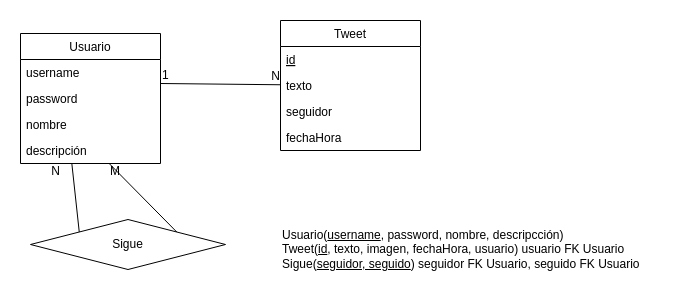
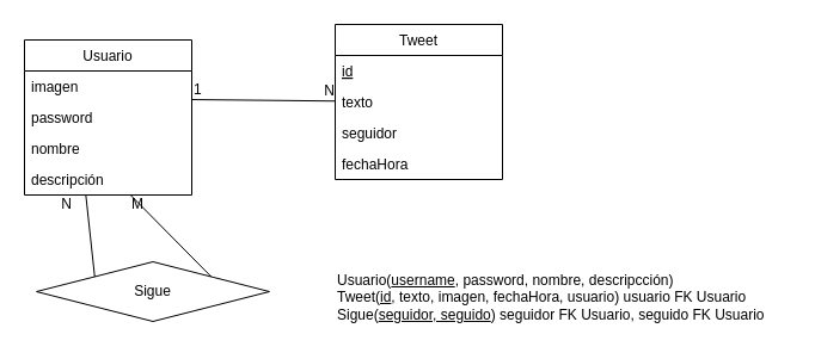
  <mxCell id="0" />
  <mxCell id="1" parent="0" />
  <mxCell id="2" value="Usuario" style="swimlane;fontStyle=0;childLayout=stackLayout;horizontal=1;startSize=26;fillColor=none;horizontalStack=0;resizeParent=1;resizeParentMax=0;resizeLast=0;collapsible=1;marginBottom=0;" vertex="1" parent="1"><mxGeometry x="20" y="33" width="140" height="130" as="geometry" /></mxCell>
- <mxCell id="3" value="username" style="text;strokeColor=none;fillColor=none;align=left;verticalAlign=top;spacingLeft=4;spacingRight=4;overflow=hidden;rotatable=0;points=[[0,0.5],[1,0.5]];portConstraint=eastwest;" vertex="1" parent="2"><mxGeometry y="26" width="140" height="26" as="geometry" /></mxCell>
+ <mxCell id="3" value="imagen" style="text;strokeColor=none;fillColor=none;align=left;verticalAlign=top;spacingLeft=4;spacingRight=4;overflow=hidden;rotatable=0;points=[[0,0.5],[1,0.5]];portConstraint=eastwest;" vertex="1" parent="2"><mxGeometry y="26" width="140" height="26" as="geometry" /></mxCell>
  <mxCell id="4" value="password" style="text;strokeColor=none;fillColor=none;align=left;verticalAlign=top;spacingLeft=4;spacingRight=4;overflow=hidden;rotatable=0;points=[[0,0.5],[1,0.5]];portConstraint=eastwest;" vertex="1" parent="2"><mxGeometry y="52" width="140" height="26" as="geometry" /></mxCell>
  <mxCell id="5" value="nombre" style="text;strokeColor=none;fillColor=none;align=left;verticalAlign=top;spacingLeft=4;spacingRight=4;overflow=hidden;rotatable=0;points=[[0,0.5],[1,0.5]];portConstraint=eastwest;" vertex="1" parent="2"><mxGeometry y="78" width="140" height="26" as="geometry" /></mxCell>
  <mxCell id="6" value="descripción" style="text;strokeColor=none;fillColor=none;align=left;verticalAlign=top;spacingLeft=4;spacingRight=4;overflow=hidden;rotatable=0;points=[[0,0.5],[1,0.5]];portConstraint=eastwest;" vertex="1" parent="2"><mxGeometry y="104" width="140" height="26" as="geometry" /></mxCell>
  <mxCell id="7" value="Sigue" style="shape=rhombus;perimeter=rhombusPerimeter;whiteSpace=wrap;html=1;align=center;" vertex="1" parent="1"><mxGeometry x="30" y="219" width="195" height="50" as="geometry" /></mxCell>
  <mxCell id="8" value="" style="endArrow=none;html=1;rounded=0;exitX=0;exitY=0;exitDx=0;exitDy=0;" edge="1" parent="1" source="7"><mxGeometry relative="1" as="geometry"><mxPoint x="-70" y="209" as="sourcePoint" /><mxPoint x="71.33" y="163" as="targetPoint" /></mxGeometry></mxCell>
  <mxCell id="9" value="N" style="resizable=0;html=1;align=right;verticalAlign=bottom;" connectable="0" vertex="1" parent="8"><mxGeometry x="1" relative="1" as="geometry"><mxPoint x="-11" y="16" as="offset" /></mxGeometry></mxCell>
  <mxCell id="10" value="" style="endArrow=none;html=1;rounded=0;exitX=1;exitY=0;exitDx=0;exitDy=0;" edge="1" parent="1" source="7"><mxGeometry relative="1" as="geometry"><mxPoint x="100" y="189" as="sourcePoint" /><mxPoint x="108.67" y="163" as="targetPoint" /></mxGeometry></mxCell>
  <mxCell id="11" value="M" style="resizable=0;html=1;align=right;verticalAlign=bottom;" connectable="0" vertex="1" parent="10"><mxGeometry x="1" relative="1" as="geometry"><mxPoint x="11" y="16" as="offset" /></mxGeometry></mxCell>
  <mxCell id="12" value="Tweet" style="swimlane;fontStyle=0;childLayout=stackLayout;horizontal=1;startSize=26;fillColor=none;horizontalStack=0;resizeParent=1;resizeParentMax=0;resizeLast=0;collapsible=1;marginBottom=0;" vertex="1" parent="1"><mxGeometry x="280" y="20" width="140" height="130" as="geometry" /></mxCell>
  <mxCell id="13" value="id" style="text;strokeColor=none;fillColor=none;align=left;verticalAlign=top;spacingLeft=4;spacingRight=4;overflow=hidden;rotatable=0;points=[[0,0.5],[1,0.5]];portConstraint=eastwest;fontStyle=4" vertex="1" parent="12"><mxGeometry y="26" width="140" height="26" as="geometry" /></mxCell>
  <mxCell id="14" value="texto" style="text;strokeColor=none;fillColor=none;align=left;verticalAlign=top;spacingLeft=4;spacingRight=4;overflow=hidden;rotatable=0;points=[[0,0.5],[1,0.5]];portConstraint=eastwest;" vertex="1" parent="12"><mxGeometry y="52" width="140" height="26" as="geometry" /></mxCell>
  <mxCell id="15" value="seguidor" style="text;strokeColor=none;fillColor=none;align=left;verticalAlign=top;spacingLeft=4;spacingRight=4;overflow=hidden;rotatable=0;points=[[0,0.5],[1,0.5]];portConstraint=eastwest;" vertex="1" parent="12"><mxGeometry y="78" width="140" height="26" as="geometry" /></mxCell>
  <mxCell id="16" value="fechaHora" style="text;strokeColor=none;fillColor=none;align=left;verticalAlign=top;spacingLeft=4;spacingRight=4;overflow=hidden;rotatable=0;points=[[0,0.5],[1,0.5]];portConstraint=eastwest;" vertex="1" parent="12"><mxGeometry y="104" width="140" height="26" as="geometry" /></mxCell>
  <mxCell id="17" value="" style="endArrow=none;html=1;rounded=0;" edge="1" parent="1" target="12"><mxGeometry relative="1" as="geometry"><mxPoint x="160" y="83" as="sourcePoint" /><mxPoint x="320" y="83" as="targetPoint" /></mxGeometry></mxCell>
  <mxCell id="18" value="1" style="resizable=0;html=1;align=left;verticalAlign=bottom;" connectable="0" vertex="1" parent="17"><mxGeometry x="-1" relative="1" as="geometry" /></mxCell>
  <mxCell id="19" value="N" style="resizable=0;html=1;align=right;verticalAlign=bottom;" connectable="0" vertex="1" parent="17"><mxGeometry x="1" relative="1" as="geometry" /></mxCell>
  <mxCell id="20" value="Usuario(&lt;u&gt;username&lt;/u&gt;, password, nombre, descripcción)&lt;br&gt;Tweet(&lt;u&gt;id&lt;/u&gt;, texto, imagen, fechaHora, usuario) usuario FK Usuario&lt;br&gt;Sigue(&lt;u&gt;seguidor, seguido&lt;/u&gt;) seguidor FK Usuario, seguido FK Usuario" style="text;html=1;align=left;verticalAlign=middle;resizable=0;points=[];autosize=1;strokeColor=none;fillColor=none;" vertex="1" parent="1"><mxGeometry x="280" y="219" width="380" height="60" as="geometry" /></mxCell>
